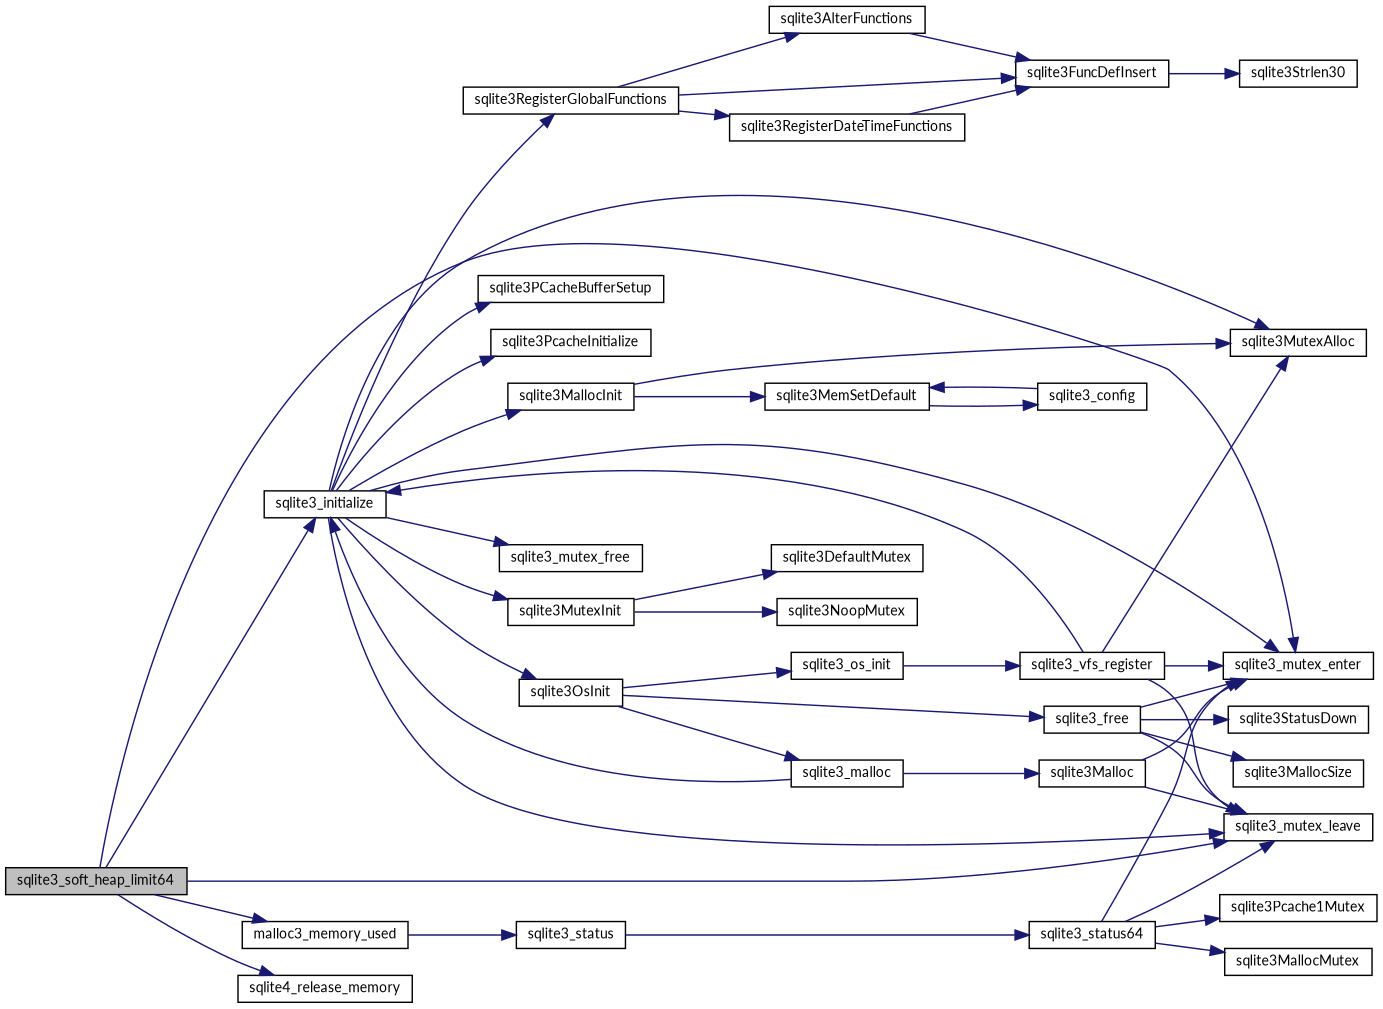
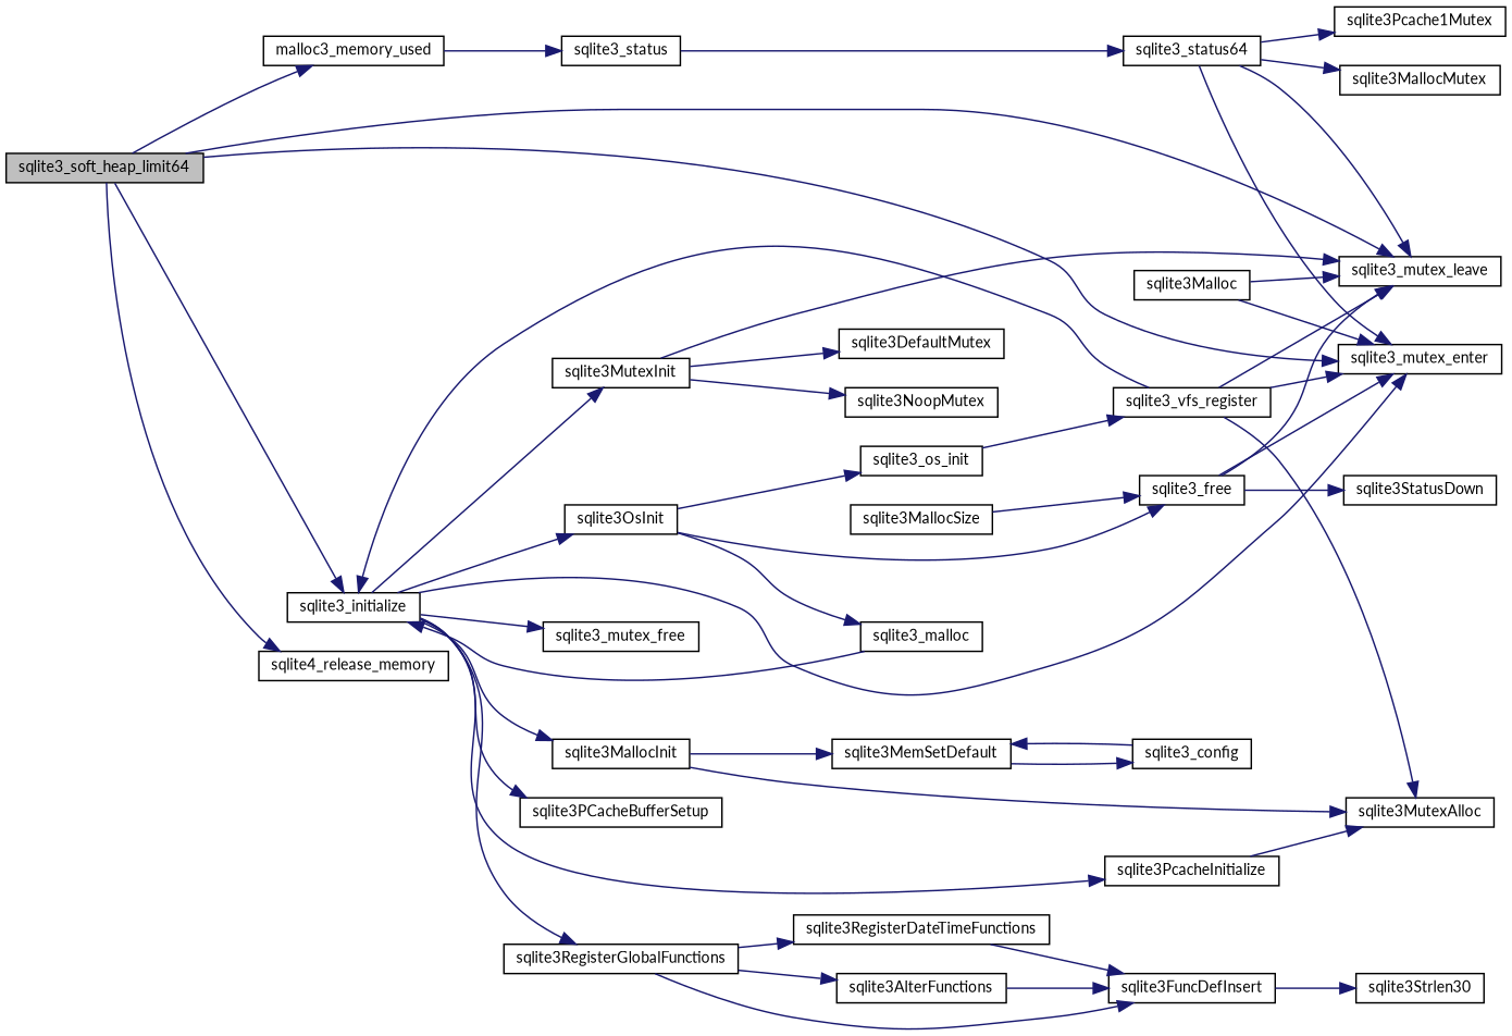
  digraph {
    fontname=Lato
    rankdir=LR
    node [color=black fillcolor=white fontname=Lato fontsize=10 shape=record style=filled]
    edge [color=midnightblue fontname=Lato fontsize=10 labelfontname=Helvetica labelfontsize=10 style=solid]
    n1 [fillcolor=grey75 fontcolor=black height=0.2 label=sqlite3_soft_heap_limit64 width=0.4]
    n2 [height=0.2 label=sqlite3_initialize width=0.4]
    n3 [height=0.2 label=sqlite3_mutex_enter width=0.4]
    n4 [height=0.2 label=sqlite3_mutex_leave width=0.4]
    n5 [height=0.2 label=malloc3_memory_used width=0.4]
    n6 [height=0.2 label=sqlite4_release_memory width=0.4]
    n7 [height=0.2 label=sqlite3_mutex_free width=0.4]
    n8 [height=0.2 label=sqlite3MallocInit width=0.4]
    n9 [height=0.2 label=sqlite3MutexAlloc width=0.4]
    n10 [height=0.2 label=sqlite3MutexInit width=0.4]
    n11 [height=0.2 label=sqlite3OsInit width=0.4]
    n12 [height=0.2 label=sqlite3PCacheBufferSetup width=0.4]
    n13 [height=0.2 label=sqlite3PcacheInitialize width=0.4]
    n14 [height=0.2 label=sqlite3RegisterGlobalFunctions width=0.4]
    n15 [height=0.2 label=sqlite3_status width=0.4]
    n16 [height=0.2 label=sqlite3MemSetDefault width=0.4]
    n17 [height=0.2 label=sqlite3DefaultMutex width=0.4]
    n18 [height=0.2 label=sqlite3NoopMutex width=0.4]
    n19 [height=0.2 label=sqlite3_malloc width=0.4]
    n20 [height=0.2 label=sqlite3_free width=0.4]
    n21 [height=0.2 label=sqlite3_os_init width=0.4]
    n22 [height=0.2 label=sqlite3FuncDefInsert width=0.4]
    n23 [height=0.2 label=sqlite3RegisterDateTimeFunctions width=0.4]
    n24 [height=0.2 label=sqlite3AlterFunctions width=0.4]
    n25 [height=0.2 label=sqlite3_config width=0.4]
    n26 [height=0.2 label=sqlite3Malloc width=0.4]
    n27 [height=0.2 label=sqlite3MallocSize width=0.4]
    n28 [height=0.2 label=sqlite3StatusDown width=0.4]
    n29 [height=0.2 label=sqlite3_vfs_register width=0.4]
    n30 [height=0.2 label=sqlite3Strlen30 width=0.4]
    n31 [height=0.2 label=sqlite3_status64 width=0.4]
    n32 [height=0.2 label=sqlite3Pcache1Mutex width=0.4]
    n33 [height=0.2 label=sqlite3MallocMutex width=0.4]
    n1 -> n2
    n1 -> n3
    n1 -> n4
    n1 -> n5
    n1 -> n6
    n2 -> n3
-   n2 -> n4
+   n10 -> n4
    n2 -> n7
    n2 -> n8
-   n2 -> n9
+   n13 -> n9
    n2 -> n10
    n2 -> n11
    n2 -> n12
    n2 -> n13
    n2 -> n14
    n5 -> n15
    n8 -> n9
    n8 -> n16
    n10 -> n17
    n10 -> n18
    n11 -> n19
    n11 -> n20
    n11 -> n21
    n14 -> n22
    n14 -> n23
    n14 -> n24
    n15 -> n31
    n16 -> n25
    n19 -> n2
-   n19 -> n26
    n20 -> n3
    n20 -> n4
-   n20 -> n27
+   n27 -> n20
    n20 -> n28
    n21 -> n29
    n22 -> n30
    n23 -> n22
    n24 -> n22
    n25 -> n16
    n26 -> n3
    n26 -> n4
    n29 -> n2
    n29 -> n3
    n29 -> n4
    n29 -> n9
    n31 -> n3
    n31 -> n4
    n31 -> n32
    n31 -> n33
  }
